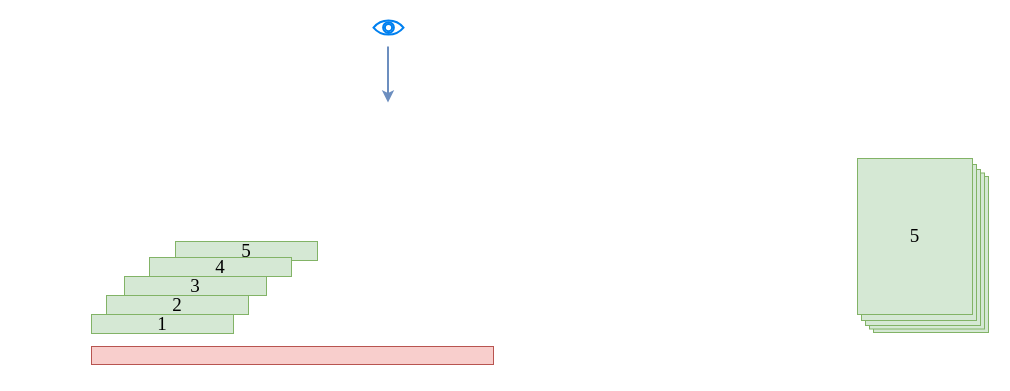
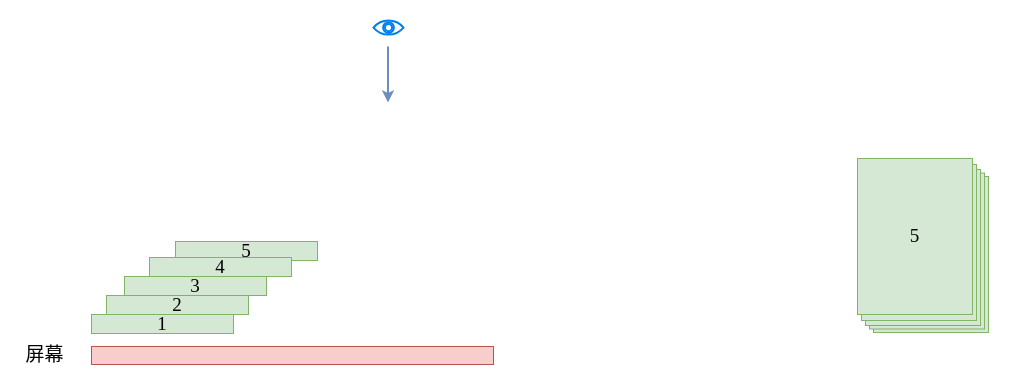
  <mxCell id="0" />
  <mxCell id="1" parent="0" />
  <mxCell id="2" value="" style="rounded=0;whiteSpace=wrap;html=1;fillColor=#f8cecc;strokeColor=#b85450;" parent="1" vertex="1"><mxGeometry x="91" y="346" width="402" height="18" as="geometry" /></mxCell>
+ <mxCell id="3" value="屏幕" style="text;html=1;align=center;verticalAlign=middle;resizable=0;points=[];autosize=1;strokeColor=none;fontFamily=Roboto Mono;fontSize=19;" parent="1" vertex="1"><mxGeometry x="20" y="341.5" width="48" height="27" as="geometry" /></mxCell>
  <mxCell id="4" value="5" style="rounded=0;whiteSpace=wrap;html=1;fontFamily=Roboto Mono;fontSize=19;fillColor=#d5e8d4;strokeColor=#82b366;" parent="1" vertex="1"><mxGeometry x="175" y="241" width="142" height="19" as="geometry" /></mxCell>
  <mxCell id="5" value="4" style="rounded=0;whiteSpace=wrap;html=1;fontFamily=Roboto Mono;fontSize=19;fillColor=#d5e8d4;strokeColor=#82b366;" parent="1" vertex="1"><mxGeometry x="149" y="257" width="142" height="19" as="geometry" /></mxCell>
  <mxCell id="6" value="3" style="rounded=0;whiteSpace=wrap;html=1;fontFamily=Roboto Mono;fontSize=19;fillColor=#d5e8d4;strokeColor=#82b366;" parent="1" vertex="1"><mxGeometry x="124" y="276" width="142" height="19" as="geometry" /></mxCell>
  <mxCell id="7" value="2" style="rounded=0;whiteSpace=wrap;html=1;fontFamily=Roboto Mono;fontSize=19;fillColor=#d5e8d4;strokeColor=#82b366;" parent="1" vertex="1"><mxGeometry x="106" y="295" width="142" height="19" as="geometry" /></mxCell>
  <mxCell id="8" value="1" style="rounded=0;whiteSpace=wrap;html=1;fontFamily=Roboto Mono;fontSize=19;fillColor=#d5e8d4;strokeColor=#82b366;" parent="1" vertex="1"><mxGeometry x="91" y="314" width="142" height="19" as="geometry" /></mxCell>
  <mxCell id="9" value="" style="html=1;verticalLabelPosition=bottom;align=center;labelBackgroundColor=#ffffff;verticalAlign=top;strokeWidth=2;strokeColor=#0080F0;shadow=0;dashed=0;shape=mxgraph.ios7.icons.eye;fontFamily=Roboto Mono;fontSize=19;" parent="1" vertex="1"><mxGeometry x="373" y="20" width="30" height="14.1" as="geometry" /></mxCell>
  <mxCell id="10" value="" style="endArrow=classic;html=1;fontFamily=Roboto Mono;fontSize=19;strokeWidth=2;strokeColor=#6C8EBF;" parent="1" edge="1"><mxGeometry width="50" height="50" relative="1" as="geometry"><mxPoint x="387.5" y="46" as="sourcePoint" /><mxPoint x="387.5" y="102" as="targetPoint" /></mxGeometry></mxCell>
  <mxCell id="11" value="1" style="rounded=0;whiteSpace=wrap;html=1;fontFamily=Roboto Mono;fontSize=19;fillColor=#d5e8d4;strokeColor=#82b366;" parent="1" vertex="1"><mxGeometry x="873" y="176" width="115" height="156" as="geometry" /></mxCell>
  <mxCell id="12" value="2" style="rounded=0;whiteSpace=wrap;html=1;fontFamily=Roboto Mono;fontSize=19;fillColor=#d5e8d4;strokeColor=#82b366;" parent="1" vertex="1"><mxGeometry x="869" y="172.5" width="115" height="156" as="geometry" /></mxCell>
  <mxCell id="13" value="3" style="rounded=0;whiteSpace=wrap;html=1;fontFamily=Roboto Mono;fontSize=19;fillColor=#d5e8d4;strokeColor=#82b366;" parent="1" vertex="1"><mxGeometry x="865" y="169" width="115" height="156" as="geometry" /></mxCell>
  <mxCell id="14" value="4" style="rounded=0;whiteSpace=wrap;html=1;fontFamily=Roboto Mono;fontSize=19;fillColor=#d5e8d4;strokeColor=#82b366;" parent="1" vertex="1"><mxGeometry x="861" y="164" width="115" height="156" as="geometry" /></mxCell>
  <mxCell id="15" value="5" style="rounded=0;whiteSpace=wrap;html=1;fontFamily=Roboto Mono;fontSize=19;fillColor=#d5e8d4;strokeColor=#82b366;" parent="1" vertex="1"><mxGeometry x="857" y="158" width="115" height="156" as="geometry" /></mxCell>
